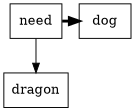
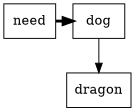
  digraph {
    rankdir=TB
    node [shape=box]
    need
    dog
    dragon
    need -> dog [constraint=false penwidth=3]
-   need -> dragon
+   dog -> dragon
  }
